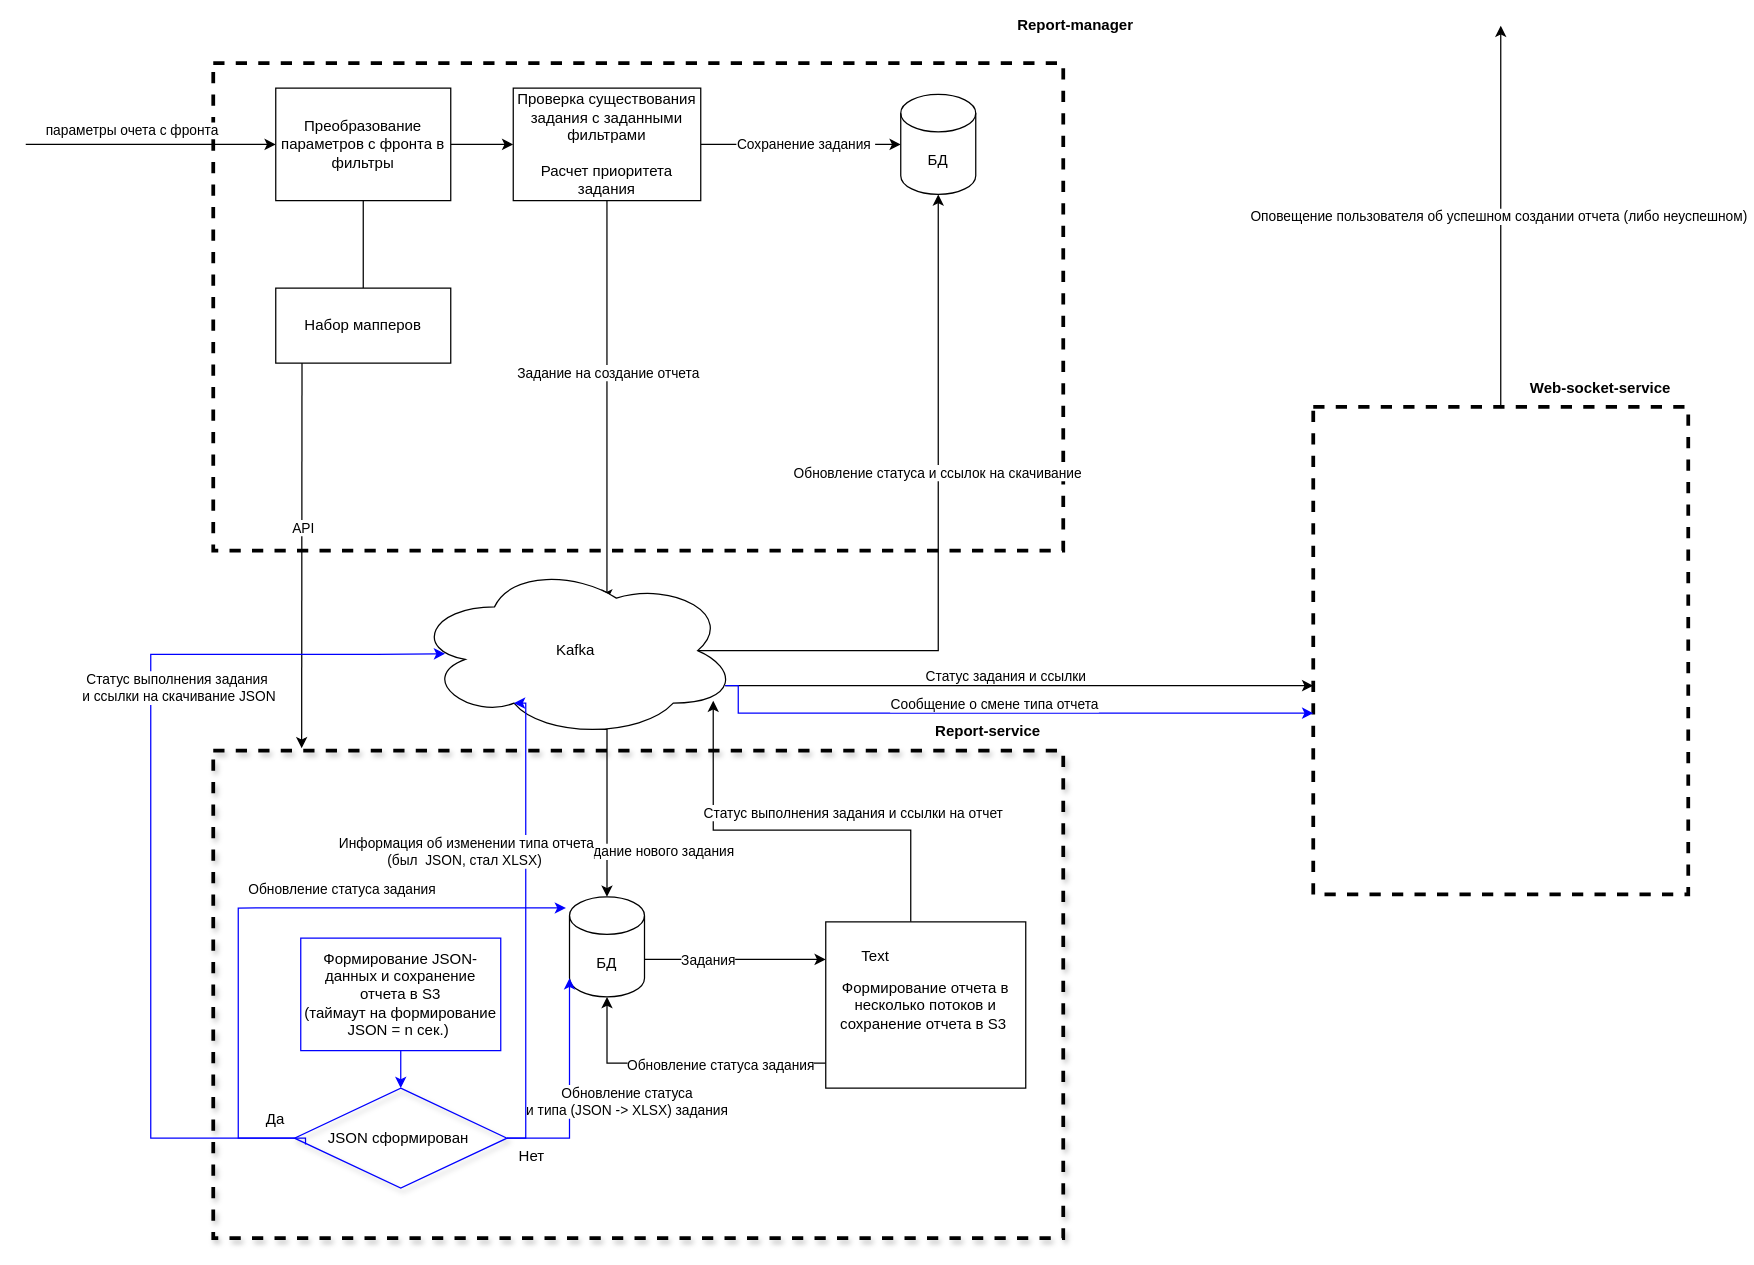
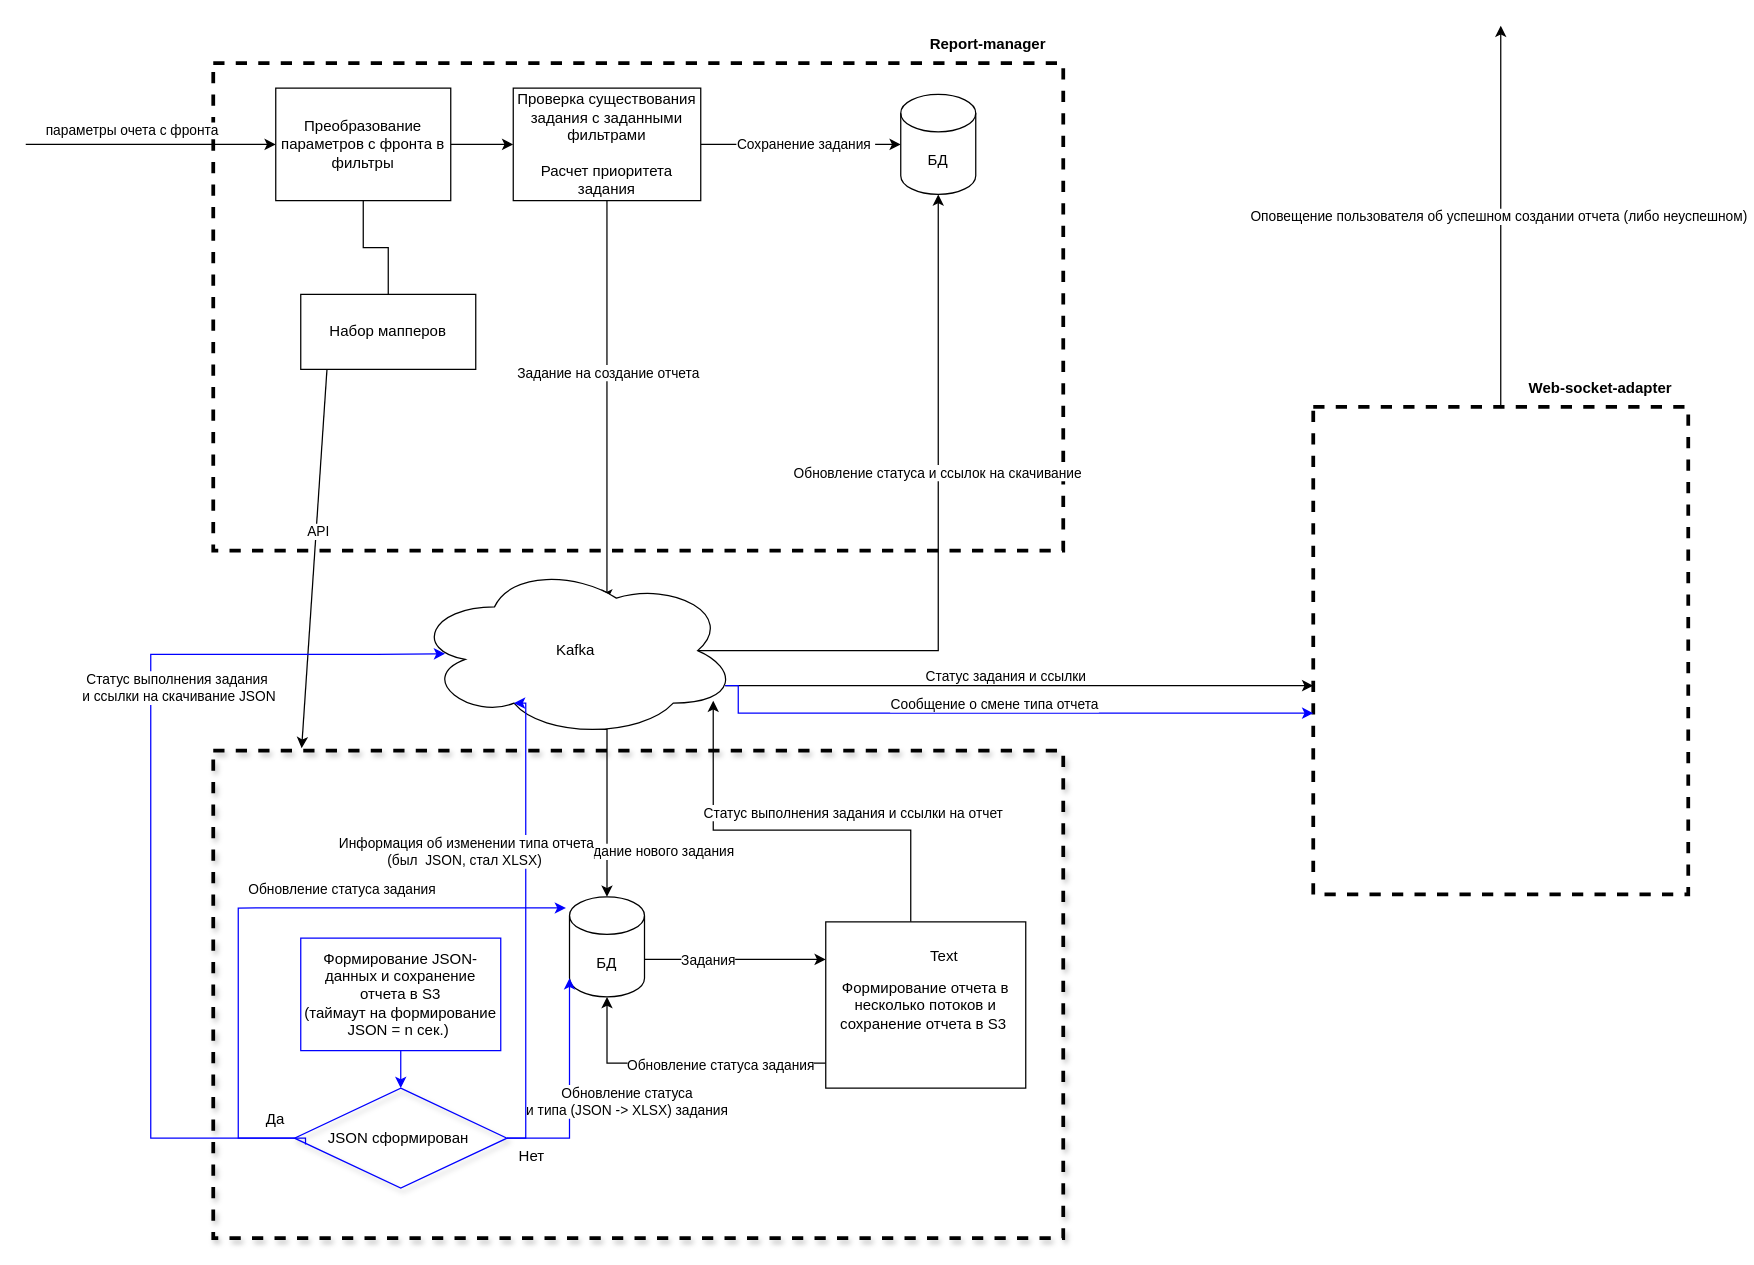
  <mxCell id="0" />
  <mxCell id="1" parent="0" />
  <mxCell id="2" value="" style="rounded=0;whiteSpace=wrap;html=1;dashed=1;strokeColor=default;fillColor=none;strokeWidth=3;" parent="1" vertex="1"><mxGeometry x="170" y="50" width="680" height="390" as="geometry" /></mxCell>
- <mxCell id="3" value="Report-manager" style="text;html=1;strokeColor=none;fillColor=none;align=center;verticalAlign=middle;whiteSpace=wrap;rounded=0;fontStyle=1" parent="1" vertex="1"><mxGeometry x="790" y="5" width="140" height="30" as="geometry" /></mxCell>
+ <mxCell id="3" value="Report-manager" style="text;html=1;strokeColor=none;fillColor=none;align=center;verticalAlign=middle;whiteSpace=wrap;rounded=0;fontStyle=1" parent="1" vertex="1"><mxGeometry x="720" y="20" width="140" height="30" as="geometry" /></mxCell>
  <mxCell id="4" value="" style="rounded=0;whiteSpace=wrap;html=1;dashed=1;strokeColor=default;fillColor=none;strokeWidth=3;shadow=1;" parent="1" vertex="1"><mxGeometry x="170" y="600" width="680" height="390" as="geometry" /></mxCell>
- <mxCell id="5" value="Report-service" style="text;html=1;strokeColor=none;fillColor=none;align=center;verticalAlign=middle;whiteSpace=wrap;rounded=0;fontStyle=1" parent="1" vertex="1"><mxGeometry x="720" y="570" width="140" height="30" as="geometry" /></mxCell>
+ <mxCell id="5" value="Report-service" style="text;html=1;strokeColor=none;fillColor=none;align=center;verticalAlign=middle;whiteSpace=wrap;rounded=0;fontStyle=1" parent="1" vertex="1"><mxGeometry x="715" y="525" width="140" height="30" as="geometry" /></mxCell>
  <mxCell id="6" value="" style="endArrow=classic;html=1;rounded=0;" parent="1" target="10" edge="1"><mxGeometry width="50" height="50" relative="1" as="geometry"><mxPoint x="20" y="115" as="sourcePoint" /><mxPoint x="169" y="92" as="targetPoint" /></mxGeometry></mxCell>
  <mxCell id="7" value="параметры очета с фронта" style="edgeLabel;html=1;align=center;verticalAlign=middle;resizable=0;points=[];" parent="6" vertex="1" connectable="0"><mxGeometry x="-0.437" y="-1" relative="1" as="geometry"><mxPoint x="28" y="-13" as="offset" /></mxGeometry></mxCell>
  <mxCell id="8" style="edgeStyle=orthogonalEdgeStyle;rounded=0;orthogonalLoop=1;jettySize=auto;html=1;exitX=1;exitY=0.5;exitDx=0;exitDy=0;" parent="1" source="10" target="17" edge="1"><mxGeometry relative="1" as="geometry" /></mxCell>
  <mxCell id="9" style="edgeStyle=orthogonalEdgeStyle;rounded=0;orthogonalLoop=1;jettySize=auto;html=1;endArrow=none;" parent="1" source="10" target="37" edge="1"><mxGeometry relative="1" as="geometry" /></mxCell>
  <mxCell id="10" value="Преобразование параметров с фронта в фильтры" style="rounded=0;whiteSpace=wrap;html=1;strokeColor=default;strokeWidth=1;fillColor=default;" parent="1" vertex="1"><mxGeometry x="220" y="70" width="140" height="90" as="geometry" /></mxCell>
  <mxCell id="11" value="" style="endArrow=classic;html=1;rounded=0;entryX=0.104;entryY=-0.005;entryDx=0;entryDy=0;entryPerimeter=0;exitX=0.15;exitY=0.993;exitDx=0;exitDy=0;exitPerimeter=0;" parent="1" source="37" target="4" edge="1"><mxGeometry width="50" height="50" relative="1" as="geometry"><mxPoint x="241" y="160" as="sourcePoint" /><mxPoint x="239" y="590" as="targetPoint" /></mxGeometry></mxCell>
  <mxCell id="12" value="API" style="edgeLabel;html=1;align=center;verticalAlign=middle;resizable=0;points=[];" parent="11" vertex="1" connectable="0"><mxGeometry x="-0.143" y="1" relative="1" as="geometry"><mxPoint as="offset" /></mxGeometry></mxCell>
  <mxCell id="13" style="edgeStyle=orthogonalEdgeStyle;rounded=0;orthogonalLoop=1;jettySize=auto;html=1;exitX=1;exitY=0.5;exitDx=0;exitDy=0;entryX=0;entryY=0.5;entryDx=0;entryDy=0;entryPerimeter=0;" parent="1" source="17" target="18" edge="1"><mxGeometry relative="1" as="geometry" /></mxCell>
  <mxCell id="14" value="Сохранение задания&amp;nbsp;" style="edgeLabel;html=1;align=center;verticalAlign=middle;resizable=0;points=[];" parent="13" vertex="1" connectable="0"><mxGeometry x="0.037" y="1" relative="1" as="geometry"><mxPoint as="offset" /></mxGeometry></mxCell>
  <mxCell id="15" style="edgeStyle=orthogonalEdgeStyle;rounded=0;orthogonalLoop=1;jettySize=auto;html=1;entryX=0.596;entryY=0.214;entryDx=0;entryDy=0;entryPerimeter=0;" parent="1" source="17" target="25" edge="1"><mxGeometry relative="1" as="geometry" /></mxCell>
  <mxCell id="16" value="Задание на создание отчета" style="edgeLabel;html=1;align=center;verticalAlign=middle;resizable=0;points=[];" parent="15" vertex="1" connectable="0"><mxGeometry x="-0.144" y="1" relative="1" as="geometry"><mxPoint as="offset" /></mxGeometry></mxCell>
  <mxCell id="17" value="Проверка существования задания с заданными фильтрами&lt;br&gt;&lt;br&gt;Расчет приоритета задания" style="rounded=0;whiteSpace=wrap;html=1;" parent="1" vertex="1"><mxGeometry x="410" y="70" width="150" height="90" as="geometry" /></mxCell>
  <mxCell id="18" value="БД" style="shape=cylinder3;whiteSpace=wrap;html=1;boundedLbl=1;backgroundOutline=1;size=15;" parent="1" vertex="1"><mxGeometry x="720" y="75" width="60" height="80" as="geometry" /></mxCell>
  <mxCell id="19" style="edgeStyle=orthogonalEdgeStyle;rounded=0;orthogonalLoop=1;jettySize=auto;html=1;exitX=0.55;exitY=0.95;exitDx=0;exitDy=0;exitPerimeter=0;entryX=0.5;entryY=0;entryDx=0;entryDy=0;entryPerimeter=0;" parent="1" source="25" target="28" edge="1"><mxGeometry relative="1" as="geometry"><Array as="points"><mxPoint x="485" y="583" /></Array></mxGeometry></mxCell>
  <mxCell id="20" value="Создание нового задания" style="edgeLabel;html=1;align=center;verticalAlign=middle;resizable=0;points=[];" parent="19" vertex="1" connectable="0"><mxGeometry x="0.172" y="1" relative="1" as="geometry"><mxPoint x="34" y="23" as="offset" /></mxGeometry></mxCell>
  <mxCell id="21" style="edgeStyle=orthogonalEdgeStyle;rounded=0;orthogonalLoop=1;jettySize=auto;html=1;entryX=0.5;entryY=1;entryDx=0;entryDy=0;entryPerimeter=0;exitX=0.875;exitY=0.5;exitDx=0;exitDy=0;exitPerimeter=0;" parent="1" source="25" target="18" edge="1"><mxGeometry relative="1" as="geometry" /></mxCell>
  <mxCell id="22" value="Обновление статуса и ссылок на скачивание&amp;nbsp;" style="edgeLabel;html=1;align=center;verticalAlign=middle;resizable=0;points=[];" parent="21" vertex="1" connectable="0"><mxGeometry x="0.2" relative="1" as="geometry"><mxPoint as="offset" /></mxGeometry></mxCell>
  <mxCell id="23" style="edgeStyle=orthogonalEdgeStyle;rounded=0;orthogonalLoop=1;jettySize=auto;html=1;exitX=0.96;exitY=0.7;exitDx=0;exitDy=0;exitPerimeter=0;" parent="1" source="25" target="35" edge="1"><mxGeometry relative="1" as="geometry"><Array as="points"><mxPoint x="1130" y="548" /><mxPoint x="1130" y="548" /></Array></mxGeometry></mxCell>
  <mxCell id="24" value="Статус задания и ссылки" style="edgeLabel;html=1;align=center;verticalAlign=middle;resizable=0;points=[];" parent="23" vertex="1" connectable="0"><mxGeometry x="0.175" y="2" relative="1" as="geometry"><mxPoint x="-52" y="-6" as="offset" /></mxGeometry></mxCell>
  <mxCell id="25" value="Kafka" style="ellipse;shape=cloud;whiteSpace=wrap;html=1;" parent="1" vertex="1"><mxGeometry x="330" y="450" width="260" height="140" as="geometry" /></mxCell>
  <mxCell id="26" style="edgeStyle=orthogonalEdgeStyle;rounded=0;orthogonalLoop=1;jettySize=auto;html=1;" parent="1" source="28" target="33" edge="1"><mxGeometry relative="1" as="geometry"><Array as="points"><mxPoint x="570" y="767" /><mxPoint x="570" y="767" /></Array></mxGeometry></mxCell>
  <mxCell id="27" value="Задания" style="edgeLabel;html=1;align=center;verticalAlign=middle;resizable=0;points=[];" parent="26" vertex="1" connectable="0"><mxGeometry x="-0.304" relative="1" as="geometry"><mxPoint as="offset" /></mxGeometry></mxCell>
  <mxCell id="28" value="БД" style="shape=cylinder3;whiteSpace=wrap;html=1;boundedLbl=1;backgroundOutline=1;size=15;" parent="1" vertex="1"><mxGeometry x="455" y="717" width="60" height="80" as="geometry" /></mxCell>
  <mxCell id="29" style="edgeStyle=orthogonalEdgeStyle;rounded=0;orthogonalLoop=1;jettySize=auto;html=1;" parent="1" source="33" target="28" edge="1"><mxGeometry relative="1" as="geometry"><Array as="points"><mxPoint x="485" y="850" /></Array></mxGeometry></mxCell>
  <mxCell id="30" value="Обновление статуса задания" style="edgeLabel;html=1;align=center;verticalAlign=middle;resizable=0;points=[];" parent="29" vertex="1" connectable="0"><mxGeometry x="-0.254" y="1" relative="1" as="geometry"><mxPoint as="offset" /></mxGeometry></mxCell>
  <mxCell id="31" style="edgeStyle=orthogonalEdgeStyle;rounded=0;orthogonalLoop=1;jettySize=auto;html=1;exitX=0.425;exitY=-0.001;exitDx=0;exitDy=0;exitPerimeter=0;entryX=0.923;entryY=0.786;entryDx=0;entryDy=0;entryPerimeter=0;" parent="1" source="33" target="25" edge="1"><mxGeometry relative="1" as="geometry" /></mxCell>
  <mxCell id="32" value="Статус выполнения задания и ссылки на отчет" style="edgeLabel;html=1;align=center;verticalAlign=middle;resizable=0;points=[];" parent="31" vertex="1" connectable="0"><mxGeometry x="0.089" y="-1" relative="1" as="geometry"><mxPoint x="62" y="-13" as="offset" /></mxGeometry></mxCell>
  <mxCell id="33" value="Формирование отчета в несколько потоков и сохранение отчета в S3&amp;nbsp;" style="rounded=0;whiteSpace=wrap;html=1;" parent="1" vertex="1"><mxGeometry x="660" y="737" width="160" height="133" as="geometry" /></mxCell>
  <mxCell id="34" value="Оповещение пользователя об успешном создании отчета (либо неуспешном)&amp;nbsp;" style="edgeStyle=orthogonalEdgeStyle;rounded=0;orthogonalLoop=1;jettySize=auto;html=1;" parent="1" source="35" edge="1"><mxGeometry relative="1" as="geometry"><mxPoint x="1200" y="20" as="targetPoint" /></mxGeometry></mxCell>
  <mxCell id="35" value="" style="rounded=0;whiteSpace=wrap;html=1;dashed=1;strokeColor=default;fillColor=none;strokeWidth=3;" parent="1" vertex="1"><mxGeometry x="1050" y="325" width="300" height="390" as="geometry" /></mxCell>
- <mxCell id="36" value="Web-socket-service" style="text;html=1;strokeColor=none;fillColor=none;align=center;verticalAlign=middle;whiteSpace=wrap;rounded=0;fontStyle=1" parent="1" vertex="1"><mxGeometry x="1210" y="295" width="140" height="30" as="geometry" /></mxCell>
- <mxCell id="37" value="Набор мапперов" style="rounded=0;whiteSpace=wrap;html=1;" parent="1" vertex="1"><mxGeometry x="220" y="230" width="140" height="60" as="geometry" /></mxCell>
+ <mxCell id="36" value="Web-socket-adapter" style="text;html=1;strokeColor=none;fillColor=none;align=center;verticalAlign=middle;whiteSpace=wrap;rounded=0;fontStyle=1" parent="1" vertex="1"><mxGeometry x="1210" y="295" width="140" height="30" as="geometry" /></mxCell>
+ <mxCell id="37" value="Набор мапперов" style="rounded=0;whiteSpace=wrap;html=1;" parent="1" vertex="1"><mxGeometry x="240" y="235" width="140" height="60" as="geometry" /></mxCell>
  <mxCell id="38" value="Формирование JSON-данных&amp;nbsp;и сохранение отчета в S3&lt;br&gt;(таймаут на формирование JSON = n сек.)&amp;nbsp;" style="rounded=0;whiteSpace=wrap;html=1;strokeColor=#0000FF;" vertex="1" parent="1"><mxGeometry x="240" y="750" width="160" height="90" as="geometry" /></mxCell>
  <mxCell id="39" style="edgeStyle=orthogonalEdgeStyle;rounded=0;orthogonalLoop=1;jettySize=auto;html=1;exitX=0.052;exitY=0.564;exitDx=0;exitDy=0;entryX=0.098;entryY=0.518;entryDx=0;entryDy=0;entryPerimeter=0;fillColor=#0000FF;strokeColor=#0000FF;exitPerimeter=0;" edge="1" parent="1" source="41" target="25"><mxGeometry relative="1" as="geometry"><mxPoint x="155" y="910" as="sourcePoint" /><mxPoint x="300.99" y="560.12" as="targetPoint" /><Array as="points"><mxPoint x="244" y="910" /><mxPoint x="120" y="910" /><mxPoint x="120" y="523" /><mxPoint x="301" y="523" /></Array></mxGeometry></mxCell>
  <mxCell id="40" value="Статус выполнения задания&lt;br&gt;&amp;nbsp;и ссылки на скачивание JSON" style="edgeLabel;html=1;align=center;verticalAlign=middle;resizable=0;points=[];strokeColor=#0000FF;fillColor=#0000FF;" vertex="1" connectable="0" parent="39"><mxGeometry x="0.089" y="-1" relative="1" as="geometry"><mxPoint x="19" y="-80" as="offset" /></mxGeometry></mxCell>
  <mxCell id="41" value="JSON сформирован&amp;nbsp;" style="rhombus;whiteSpace=wrap;html=1;shadow=1;strokeColor=#0000FF;fillColor=none;" vertex="1" parent="1"><mxGeometry x="235" y="870" width="170" height="80" as="geometry" /></mxCell>
  <mxCell id="42" value="" style="endArrow=classic;html=1;rounded=0;strokeColor=#0000FF;fillColor=#0000FF;entryX=0.5;entryY=0;entryDx=0;entryDy=0;" edge="1" parent="1" source="38" target="41"><mxGeometry width="50" height="50" relative="1" as="geometry"><mxPoint x="320" y="890" as="sourcePoint" /><mxPoint x="370" y="840" as="targetPoint" /></mxGeometry></mxCell>
- <mxCell id="43" value="Text" style="text;html=1;strokeColor=none;fillColor=none;align=center;verticalAlign=middle;whiteSpace=wrap;rounded=0;shadow=1;" vertex="1" parent="1"><mxGeometry x="670" y="750" width="60" height="30" as="geometry" /></mxCell>
+ <mxCell id="43" value="Text" style="text;html=1;strokeColor=none;fillColor=none;align=center;verticalAlign=middle;whiteSpace=wrap;rounded=0;shadow=1;" vertex="1" parent="1"><mxGeometry x="725" y="750" width="60" height="30" as="geometry" /></mxCell>
  <mxCell id="44" value="Да" style="text;html=1;strokeColor=none;fillColor=none;align=center;verticalAlign=middle;whiteSpace=wrap;rounded=0;shadow=1;" vertex="1" parent="1"><mxGeometry x="190" y="880" width="60" height="30" as="geometry" /></mxCell>
  <mxCell id="45" style="edgeStyle=orthogonalEdgeStyle;rounded=0;orthogonalLoop=1;jettySize=auto;html=1;exitX=0.75;exitY=1;exitDx=0;exitDy=0;entryX=-0.047;entryY=0.111;entryDx=0;entryDy=0;entryPerimeter=0;fillColor=#0000FF;strokeColor=#0000FF;" edge="1" parent="1" source="44" target="28"><mxGeometry relative="1" as="geometry"><mxPoint x="245" y="920" as="sourcePoint" /><mxPoint x="390.99" y="570.12" as="targetPoint" /><Array as="points"><mxPoint x="190" y="910" /><mxPoint x="190" y="726" /></Array></mxGeometry></mxCell>
  <mxCell id="46" value="Обновление статуса задания" style="edgeLabel;html=1;align=center;verticalAlign=middle;resizable=0;points=[];strokeColor=#0000FF;fillColor=#0000FF;" vertex="1" connectable="0" parent="45"><mxGeometry x="0.089" y="-1" relative="1" as="geometry"><mxPoint x="44" y="-16" as="offset" /></mxGeometry></mxCell>
  <mxCell id="47" style="edgeStyle=orthogonalEdgeStyle;rounded=0;orthogonalLoop=1;jettySize=auto;html=1;exitX=0.75;exitY=1;exitDx=0;exitDy=0;fillColor=#0000FF;strokeColor=#0000FF;entryX=0;entryY=1;entryDx=0;entryDy=-15;entryPerimeter=0;" edge="1" parent="1" target="28"><mxGeometry relative="1" as="geometry"><mxPoint x="405" y="910" as="sourcePoint" /><mxPoint x="622.18" y="725.88" as="targetPoint" /><Array as="points"><mxPoint x="455" y="910" /></Array></mxGeometry></mxCell>
  <mxCell id="48" value="Обновление статуса &lt;br&gt;и типа (JSON -&amp;gt; XLSX) задания" style="edgeLabel;html=1;align=center;verticalAlign=middle;resizable=0;points=[];strokeColor=#0000FF;fillColor=#0000FF;" vertex="1" connectable="0" parent="47"><mxGeometry x="0.089" y="-1" relative="1" as="geometry"><mxPoint x="44" y="17" as="offset" /></mxGeometry></mxCell>
  <mxCell id="49" style="edgeStyle=orthogonalEdgeStyle;rounded=0;orthogonalLoop=1;jettySize=auto;html=1;exitX=1;exitY=0.5;exitDx=0;exitDy=0;entryX=0.31;entryY=0.8;entryDx=0;entryDy=0;entryPerimeter=0;fillColor=#0000FF;strokeColor=#0000FF;" edge="1" parent="1" source="41" target="25"><mxGeometry relative="1" as="geometry"><mxPoint x="253.84" y="925.12" as="sourcePoint" /><mxPoint x="365.48" y="532.52" as="targetPoint" /><Array as="points"><mxPoint x="420" y="910" /><mxPoint x="420" y="562" /></Array></mxGeometry></mxCell>
  <mxCell id="50" value="&amp;nbsp;Информация об изменении типа отчета &lt;br&gt;(был&amp;nbsp; JSON, стал XLSX)" style="edgeLabel;html=1;align=center;verticalAlign=middle;resizable=0;points=[];strokeColor=#0000FF;fillColor=#0000FF;" vertex="1" connectable="0" parent="49"><mxGeometry x="0.089" y="-1" relative="1" as="geometry"><mxPoint x="-51" y="-42" as="offset" /></mxGeometry></mxCell>
  <mxCell id="51" value="Нет" style="text;html=1;strokeColor=none;fillColor=none;align=center;verticalAlign=middle;whiteSpace=wrap;rounded=0;shadow=1;" vertex="1" parent="1"><mxGeometry x="395" y="910" width="60" height="30" as="geometry" /></mxCell>
  <mxCell id="52" style="edgeStyle=orthogonalEdgeStyle;rounded=0;orthogonalLoop=1;jettySize=auto;html=1;exitX=0.96;exitY=0.7;exitDx=0;exitDy=0;exitPerimeter=0;strokeColor=#0000FF;" edge="1" parent="1" source="25" target="35"><mxGeometry relative="1" as="geometry"><Array as="points"><mxPoint x="590" y="548" /><mxPoint x="590" y="570" /></Array><mxPoint x="589.6" y="558" as="sourcePoint" /><mxPoint x="1060" y="558" as="targetPoint" /></mxGeometry></mxCell>
  <mxCell id="53" value="Сообщение о смене типа отчета" style="edgeLabel;html=1;align=center;verticalAlign=middle;resizable=0;points=[];" vertex="1" connectable="0" parent="52"><mxGeometry x="0.175" y="2" relative="1" as="geometry"><mxPoint x="-52" y="-6" as="offset" /></mxGeometry></mxCell>
